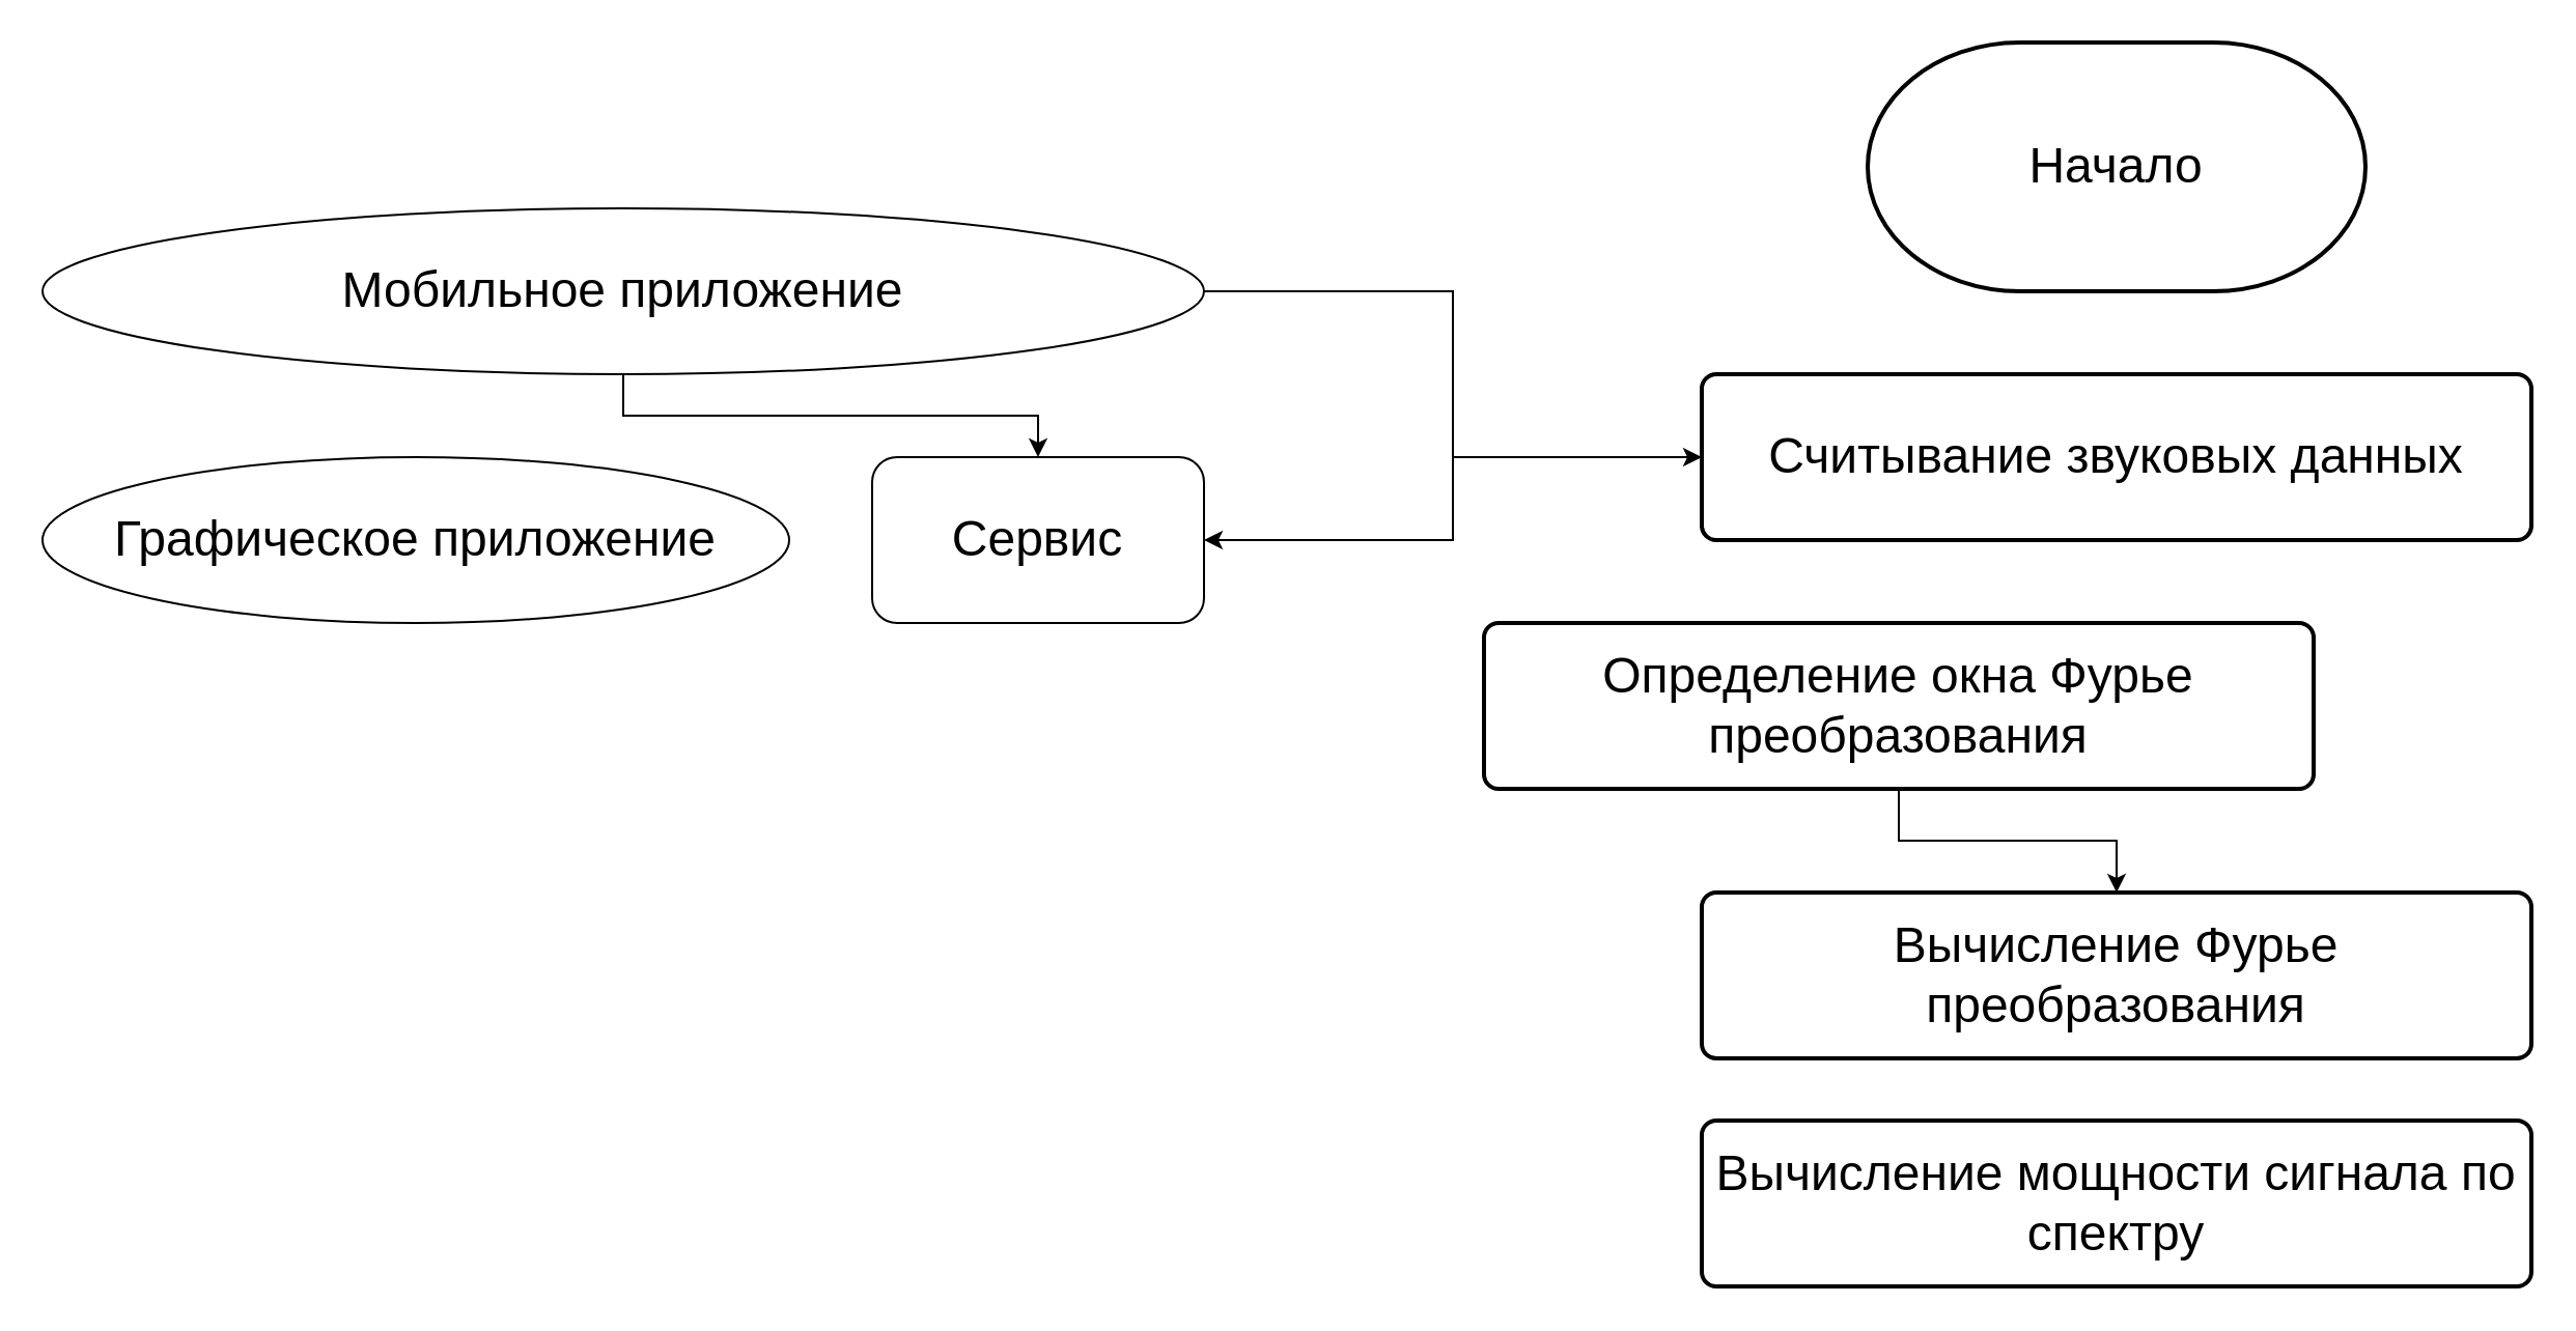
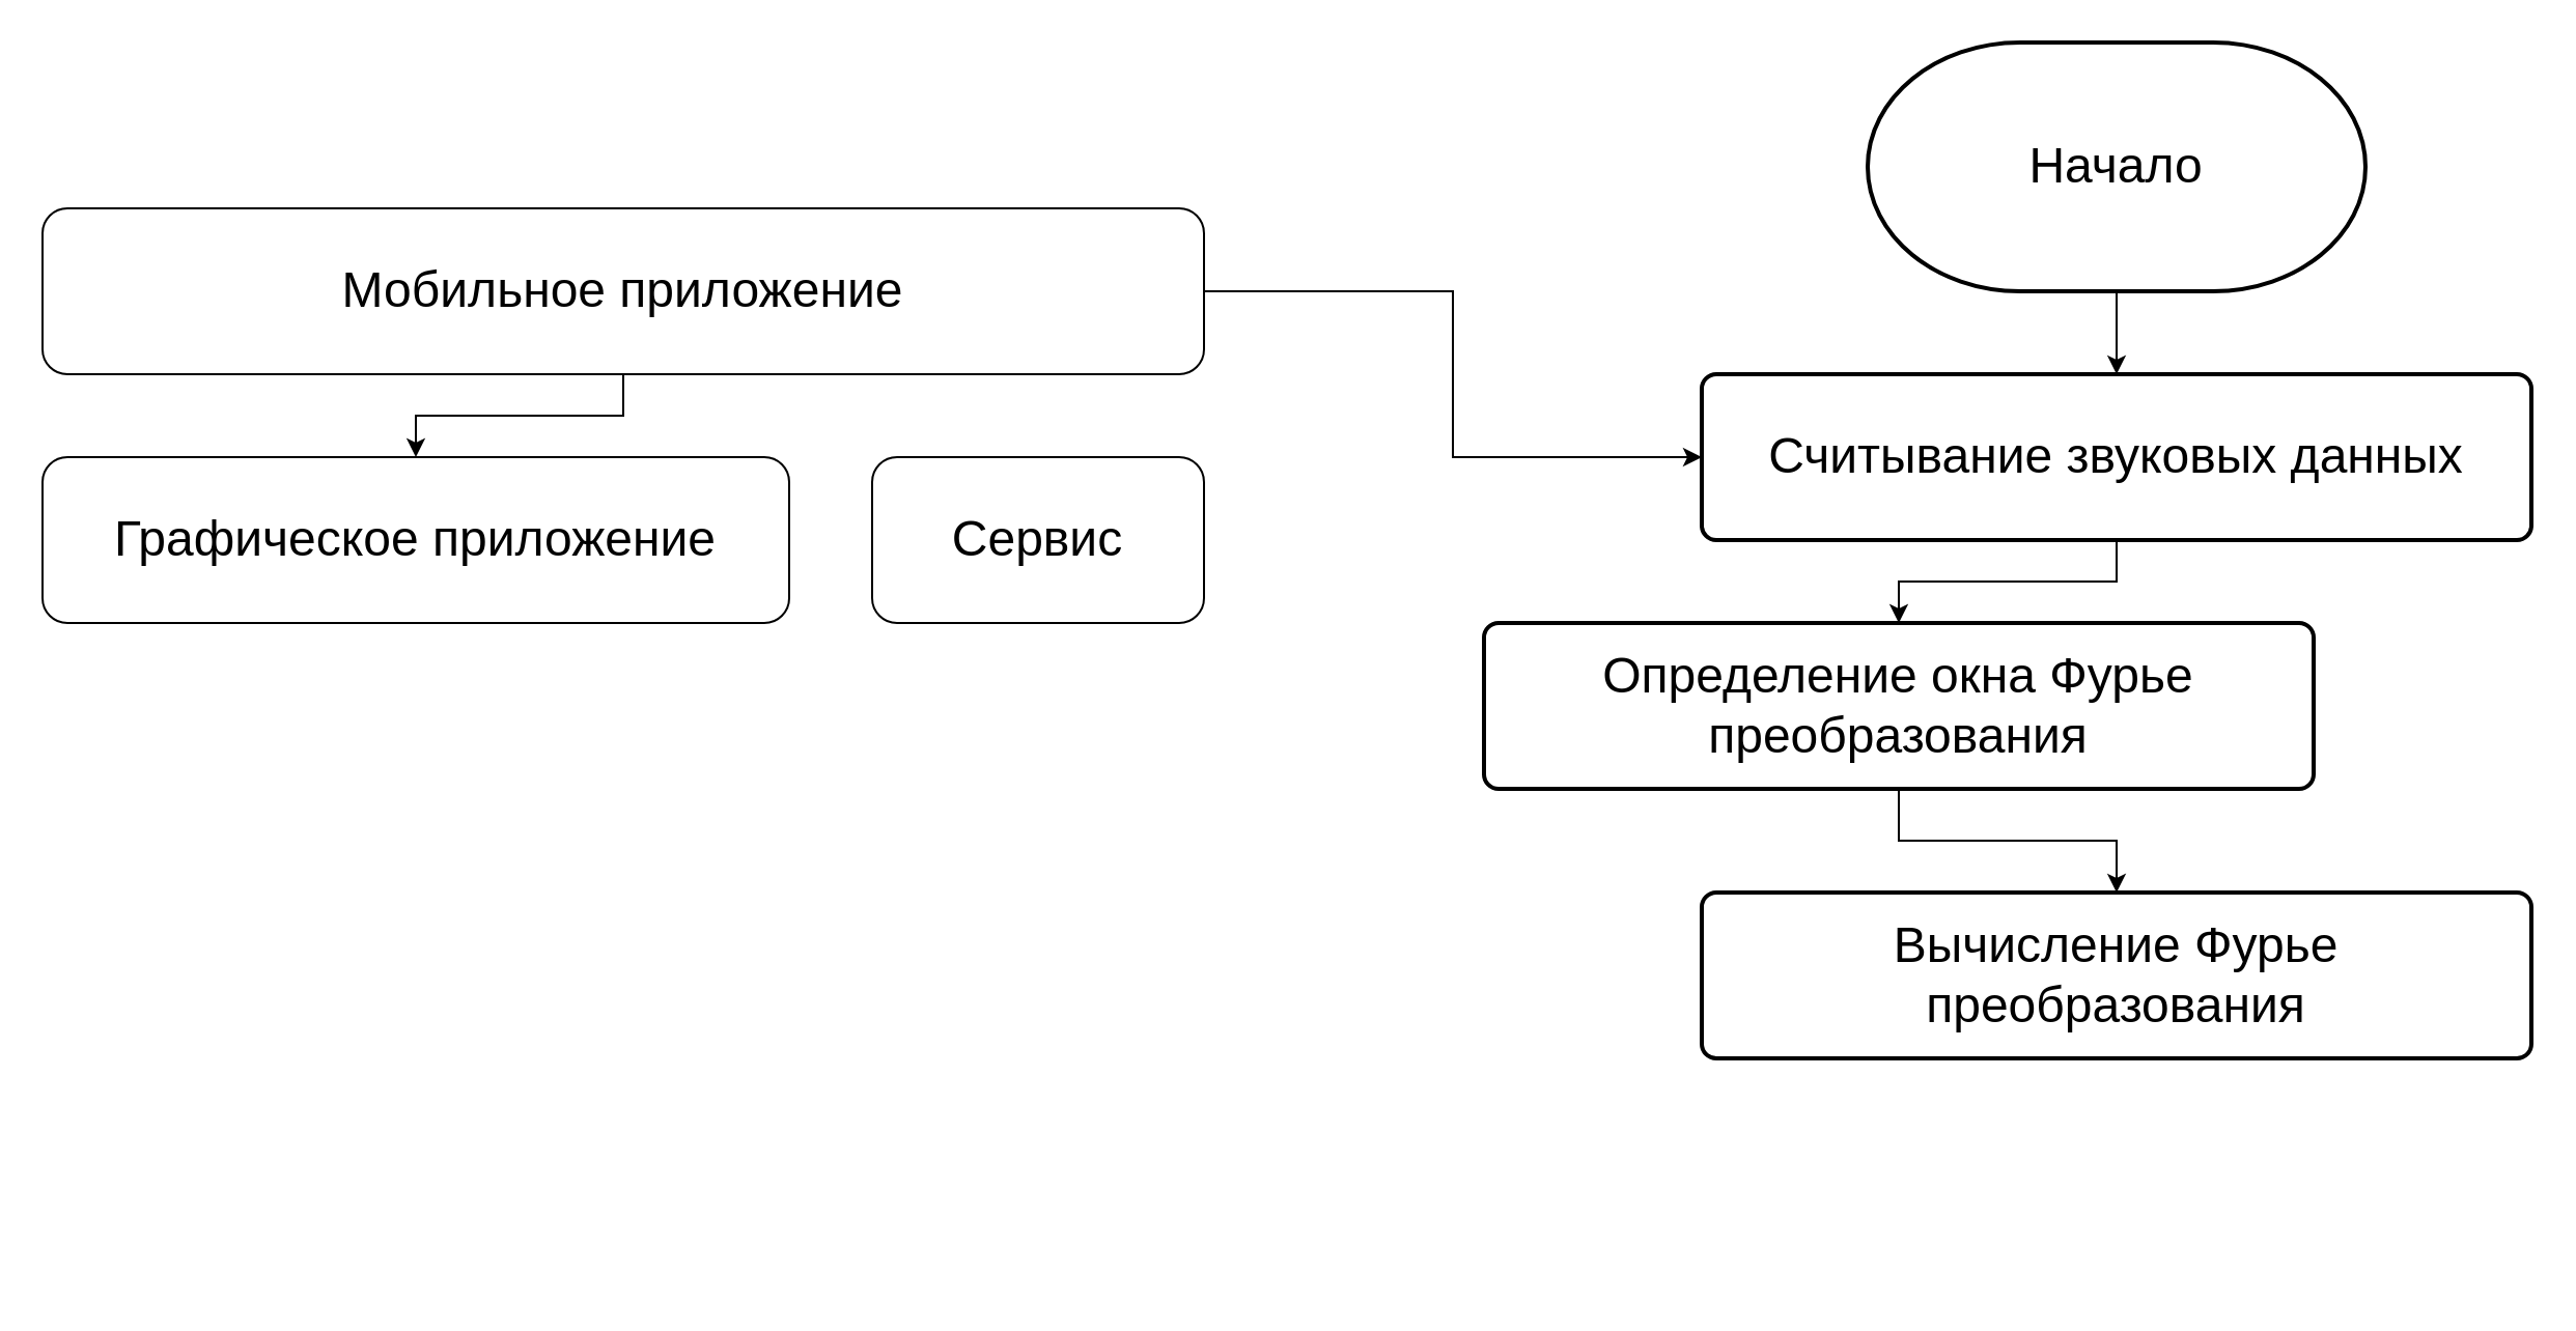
  <mxCell id="0" />
  <mxCell id="1" parent="0" />
- <mxCell id="2" value="Графическое приложение" style="ellipse;whiteSpace=wrap;html=1;fontSize=24;" vertex="1" parent="1"><mxGeometry x="20" y="220" width="360" height="80" as="geometry" /></mxCell>
+ <mxCell id="2" value="Графическое приложение" style="rounded=1;whiteSpace=wrap;html=1;fontSize=24;" vertex="1" parent="1"><mxGeometry x="20" y="220" width="360" height="80" as="geometry" /></mxCell>
  <mxCell id="3" value="Сервис" style="rounded=1;whiteSpace=wrap;html=1;fontSize=24;" vertex="1" parent="1"><mxGeometry x="420" y="220" width="160" height="80" as="geometry" /></mxCell>
- <mxCell id="4" style="edgeStyle=orthogonalEdgeStyle;rounded=0;orthogonalLoop=1;jettySize=auto;html=1;" edge="1" parent="1" source="6" target="3"><mxGeometry relative="1" as="geometry" /></mxCell>
+ <mxCell id="4" style="edgeStyle=orthogonalEdgeStyle;rounded=0;orthogonalLoop=1;jettySize=auto;html=1;entryX=0.5;entryY=0;entryDx=0;entryDy=0;" edge="1" parent="1" source="6" target="2"><mxGeometry relative="1" as="geometry" /></mxCell>
  <mxCell id="5" style="edgeStyle=orthogonalEdgeStyle;rounded=0;orthogonalLoop=1;jettySize=auto;html=1;" edge="1" parent="1" source="6" target="10"><mxGeometry relative="1" as="geometry" /></mxCell>
- <mxCell id="6" value="Мобильное приложение" style="ellipse;whiteSpace=wrap;html=1;fontSize=24;" vertex="1" parent="1"><mxGeometry x="20" y="100" width="560" height="80" as="geometry" /></mxCell>
+ <mxCell id="6" value="Мобильное приложение" style="rounded=1;whiteSpace=wrap;html=1;fontSize=24;" vertex="1" parent="1"><mxGeometry x="20" y="100" width="560" height="80" as="geometry" /></mxCell>
+ <mxCell id="7" style="edgeStyle=orthogonalEdgeStyle;rounded=0;orthogonalLoop=1;jettySize=auto;html=1;entryX=0.5;entryY=0;entryDx=0;entryDy=0;" edge="1" parent="1" source="8" target="10"><mxGeometry relative="1" as="geometry" /></mxCell>
  <mxCell id="8" value="Начало" style="strokeWidth=2;html=1;shape=mxgraph.flowchart.terminator;whiteSpace=wrap;fontSize=24;" vertex="1" parent="1"><mxGeometry x="900" y="20" width="240" height="120" as="geometry" /></mxCell>
- <mxCell id="9" style="edgeStyle=orthogonalEdgeStyle;rounded=0;orthogonalLoop=1;jettySize=auto;html=1;" edge="1" parent="1" source="10" target="3"><mxGeometry relative="1" as="geometry" /></mxCell>
+ <mxCell id="9" style="edgeStyle=orthogonalEdgeStyle;rounded=0;orthogonalLoop=1;jettySize=auto;html=1;entryX=0.5;entryY=0;entryDx=0;entryDy=0;" edge="1" parent="1" source="10" target="12"><mxGeometry relative="1" as="geometry" /></mxCell>
  <mxCell id="10" value="Считывание звуковых данных" style="rounded=1;whiteSpace=wrap;html=1;absoluteArcSize=1;arcSize=14;strokeWidth=2;fontSize=24;" vertex="1" parent="1"><mxGeometry x="820" y="180" width="400" height="80" as="geometry" /></mxCell>
  <mxCell id="11" style="edgeStyle=orthogonalEdgeStyle;rounded=0;orthogonalLoop=1;jettySize=auto;html=1;entryX=0.5;entryY=0;entryDx=0;entryDy=0;" edge="1" parent="1" source="12" target="13"><mxGeometry relative="1" as="geometry" /></mxCell>
  <mxCell id="12" value="Определение окна Фурье преобразования" style="rounded=1;whiteSpace=wrap;html=1;absoluteArcSize=1;arcSize=14;strokeWidth=2;fontSize=24;" vertex="1" parent="1"><mxGeometry x="715" y="300" width="400" height="80" as="geometry" /></mxCell>
  <mxCell id="13" value="Вычисление Фурье преобразования" style="rounded=1;whiteSpace=wrap;html=1;absoluteArcSize=1;arcSize=14;strokeWidth=2;fontSize=24;" vertex="1" parent="1"><mxGeometry x="820" y="430" width="400" height="80" as="geometry" /></mxCell>
- <mxCell id="14" value="Вычисление мощности сигнала по спектру" style="rounded=1;whiteSpace=wrap;html=1;absoluteArcSize=1;arcSize=14;strokeWidth=2;fontSize=24;" vertex="1" parent="1"><mxGeometry x="820" y="540" width="400" height="80" as="geometry" /></mxCell>
